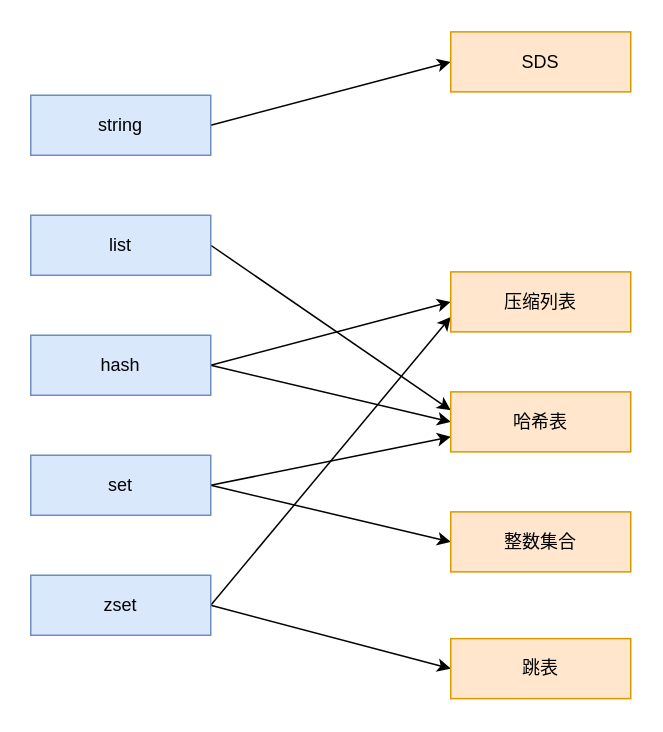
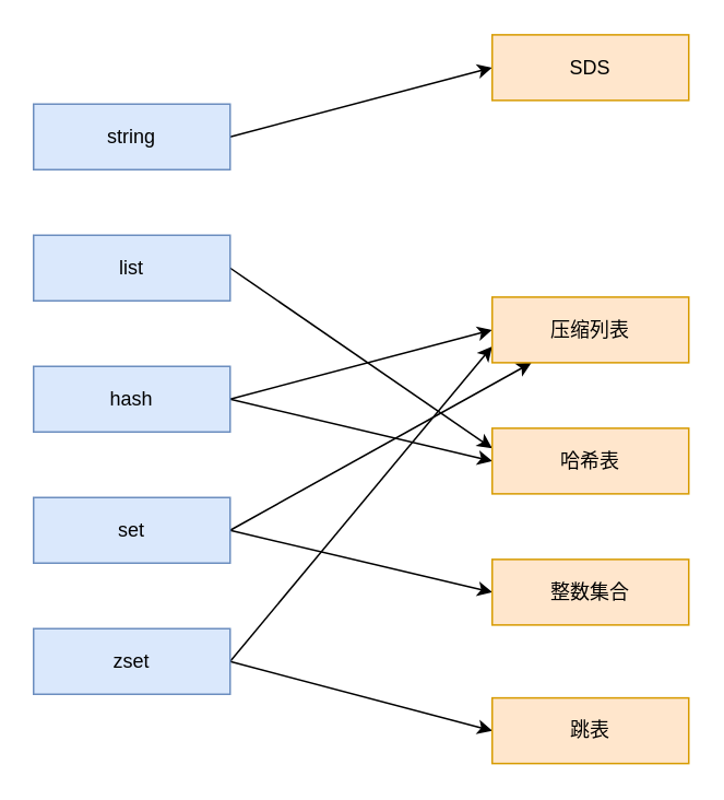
  <mxCell id="0" />
  <mxCell id="1" parent="0" />
  <mxCell id="2" style="rounded=0;orthogonalLoop=1;jettySize=auto;html=1;entryX=0;entryY=0.5;entryDx=0;entryDy=0;exitX=1;exitY=0.5;exitDx=0;exitDy=0;" edge="1" parent="1" source="3" target="15"><mxGeometry relative="1" as="geometry" /></mxCell>
  <mxCell id="3" value="string" style="rounded=0;whiteSpace=wrap;html=1;fillColor=#dae8fc;strokeColor=#6c8ebf;" vertex="1" parent="1"><mxGeometry x="20" y="63" width="120" height="40" as="geometry" /></mxCell>
  <mxCell id="4" style="edgeStyle=none;rounded=0;orthogonalLoop=1;jettySize=auto;html=1;exitX=1;exitY=0.5;exitDx=0;exitDy=0;" edge="1" parent="1" source="5"><mxGeometry relative="1" as="geometry"><mxPoint x="300" y="273" as="targetPoint" /></mxGeometry></mxCell>
  <mxCell id="5" value="list" style="rounded=0;whiteSpace=wrap;html=1;fillColor=#dae8fc;strokeColor=#6c8ebf;" vertex="1" parent="1"><mxGeometry x="20" y="143" width="120" height="40" as="geometry" /></mxCell>
  <mxCell id="6" style="edgeStyle=none;rounded=0;orthogonalLoop=1;jettySize=auto;html=1;entryX=0;entryY=0.5;entryDx=0;entryDy=0;exitX=1;exitY=0.5;exitDx=0;exitDy=0;" edge="1" parent="1" source="8" target="16"><mxGeometry relative="1" as="geometry" /></mxCell>
  <mxCell id="7" style="edgeStyle=none;rounded=0;orthogonalLoop=1;jettySize=auto;html=1;entryX=0;entryY=0.5;entryDx=0;entryDy=0;exitX=1;exitY=0.5;exitDx=0;exitDy=0;" edge="1" parent="1" source="8" target="17"><mxGeometry relative="1" as="geometry" /></mxCell>
  <mxCell id="8" value="hash" style="rounded=0;whiteSpace=wrap;html=1;fillColor=#dae8fc;strokeColor=#6c8ebf;" vertex="1" parent="1"><mxGeometry x="20" y="223" width="120" height="40" as="geometry" /></mxCell>
- <mxCell id="9" style="edgeStyle=none;rounded=0;orthogonalLoop=1;jettySize=auto;html=1;entryX=0;entryY=0.75;entryDx=0;entryDy=0;exitX=1;exitY=0.5;exitDx=0;exitDy=0;" edge="1" parent="1" source="11" target="17"><mxGeometry relative="1" as="geometry" /></mxCell>
+ <mxCell id="9" style="edgeStyle=none;rounded=0;orthogonalLoop=1;jettySize=auto;html=1;exitX=1;exitY=0.5;exitDx=0;exitDy=0;" edge="1" parent="1" source="11" target="16"><mxGeometry relative="1" as="geometry" /></mxCell>
  <mxCell id="10" style="edgeStyle=none;rounded=0;orthogonalLoop=1;jettySize=auto;html=1;entryX=0;entryY=0.5;entryDx=0;entryDy=0;exitX=1;exitY=0.5;exitDx=0;exitDy=0;" edge="1" parent="1" source="11" target="18"><mxGeometry relative="1" as="geometry" /></mxCell>
  <mxCell id="11" value="set" style="rounded=0;whiteSpace=wrap;html=1;fillColor=#dae8fc;strokeColor=#6c8ebf;" vertex="1" parent="1"><mxGeometry x="20" y="303" width="120" height="40" as="geometry" /></mxCell>
  <mxCell id="12" style="edgeStyle=none;rounded=0;orthogonalLoop=1;jettySize=auto;html=1;entryX=0;entryY=0.5;entryDx=0;entryDy=0;exitX=1;exitY=0.5;exitDx=0;exitDy=0;" edge="1" parent="1" source="14" target="19"><mxGeometry relative="1" as="geometry" /></mxCell>
  <mxCell id="13" style="edgeStyle=none;rounded=0;orthogonalLoop=1;jettySize=auto;html=1;entryX=0;entryY=0.75;entryDx=0;entryDy=0;exitX=1;exitY=0.5;exitDx=0;exitDy=0;" edge="1" parent="1" source="14" target="16"><mxGeometry relative="1" as="geometry" /></mxCell>
  <mxCell id="14" value="zset" style="rounded=0;whiteSpace=wrap;html=1;fillColor=#dae8fc;strokeColor=#6c8ebf;" vertex="1" parent="1"><mxGeometry x="20" y="383" width="120" height="40" as="geometry" /></mxCell>
  <mxCell id="15" value="SDS" style="rounded=0;whiteSpace=wrap;html=1;fillColor=#ffe6cc;strokeColor=#d79b00;" vertex="1" parent="1"><mxGeometry x="300" y="20.75" width="120" height="40" as="geometry" /></mxCell>
  <mxCell id="16" value="压缩列表" style="rounded=0;whiteSpace=wrap;html=1;fillColor=#ffe6cc;strokeColor=#d79b00;" vertex="1" parent="1"><mxGeometry x="300" y="180.75" width="120" height="40" as="geometry" /></mxCell>
  <mxCell id="17" value="哈希表" style="rounded=0;whiteSpace=wrap;html=1;fillColor=#ffe6cc;strokeColor=#d79b00;" vertex="1" parent="1"><mxGeometry x="300" y="260.75" width="120" height="40" as="geometry" /></mxCell>
  <mxCell id="18" value="整数集合" style="rounded=0;whiteSpace=wrap;html=1;fillColor=#ffe6cc;strokeColor=#d79b00;" vertex="1" parent="1"><mxGeometry x="300" y="340.75" width="120" height="40" as="geometry" /></mxCell>
  <mxCell id="19" value="跳表" style="rounded=0;whiteSpace=wrap;html=1;fillColor=#ffe6cc;strokeColor=#d79b00;" vertex="1" parent="1"><mxGeometry x="300" y="425.25" width="120" height="40" as="geometry" /></mxCell>
